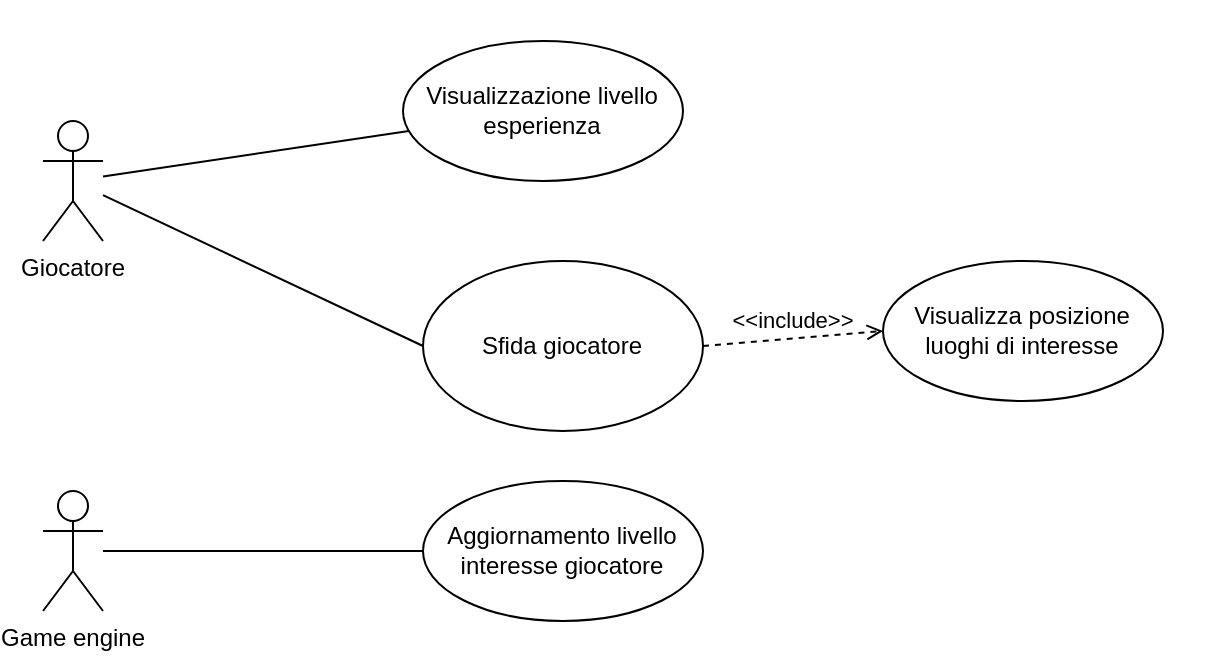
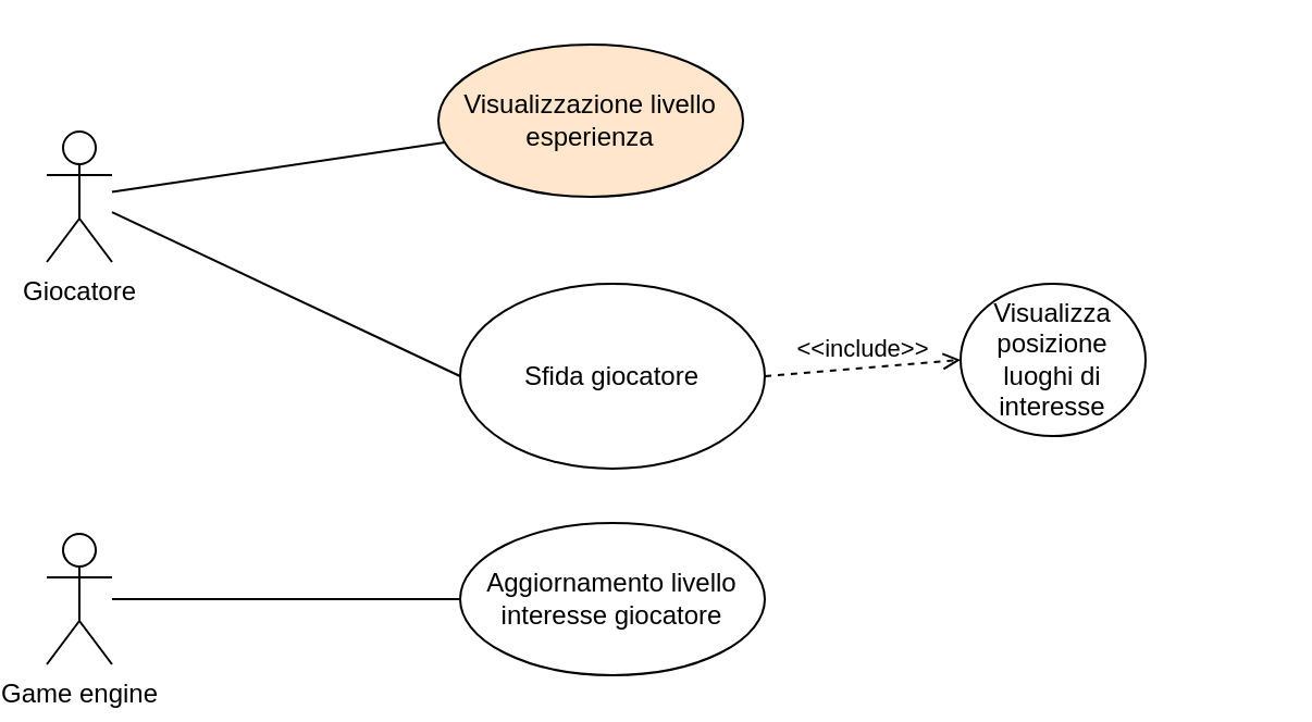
  <mxCell id="0" />
  <mxCell id="1" parent="0" />
  <mxCell id="2" style="rounded=0;orthogonalLoop=1;jettySize=auto;html=1;endArrow=none;endFill=0;" edge="1" parent="1" source="4" target="7"><mxGeometry relative="1" as="geometry" /></mxCell>
  <mxCell id="3" style="rounded=0;orthogonalLoop=1;jettySize=auto;html=1;entryX=0;entryY=0.5;entryDx=0;entryDy=0;endArrow=none;endFill=0;" edge="1" parent="1" source="4" target="8"><mxGeometry relative="1" as="geometry" /></mxCell>
  <mxCell id="4" value="Giocatore" style="shape=umlActor;verticalLabelPosition=bottom;verticalAlign=top;html=1;outlineConnect=0;" vertex="1" parent="1"><mxGeometry x="20" y="60" width="30" height="60" as="geometry" /></mxCell>
  <mxCell id="5" style="rounded=0;orthogonalLoop=1;jettySize=auto;html=1;entryX=0;entryY=0.5;entryDx=0;entryDy=0;endArrow=none;endFill=0;" edge="1" parent="1" source="6" target="10"><mxGeometry relative="1" as="geometry" /></mxCell>
  <mxCell id="6" value="Game engine" style="shape=umlActor;verticalLabelPosition=bottom;verticalAlign=top;html=1;outlineConnect=0;" vertex="1" parent="1"><mxGeometry x="20" y="245" width="30" height="60" as="geometry" /></mxCell>
- <mxCell id="7" value="Visualizzazione livello esperienza" style="ellipse;whiteSpace=wrap;html=1;" vertex="1" parent="1"><mxGeometry x="200" y="20" width="140" height="70" as="geometry" /></mxCell>
+ <mxCell id="7" value="Visualizzazione livello esperienza" style="ellipse;whiteSpace=wrap;html=1;fillColor=#ffe6cc;" vertex="1" parent="1"><mxGeometry x="200" y="20" width="140" height="70" as="geometry" /></mxCell>
  <mxCell id="8" value="Sfida giocatore" style="ellipse;whiteSpace=wrap;html=1;" vertex="1" parent="1"><mxGeometry x="210" y="130" width="140" height="85" as="geometry" /></mxCell>
- <mxCell id="9" value="Visualizza posizione luoghi di interesse" style="ellipse;whiteSpace=wrap;html=1;" vertex="1" parent="1"><mxGeometry x="440" y="130" width="140" height="70" as="geometry" /></mxCell>
+ <mxCell id="9" value="Visualizza posizione luoghi di interesse" style="ellipse;whiteSpace=wrap;html=1;" vertex="1" parent="1"><mxGeometry x="440" y="130" width="85" height="70" as="geometry" /></mxCell>
  <mxCell id="10" value="Aggiornamento livello interesse giocatore" style="ellipse;whiteSpace=wrap;html=1;" vertex="1" parent="1"><mxGeometry x="210" y="240" width="140" height="70" as="geometry" /></mxCell>
  <mxCell id="11" value="&amp;lt;&amp;lt;include&amp;gt;&amp;gt;" style="html=1;verticalAlign=bottom;labelBackgroundColor=none;endArrow=open;endFill=0;dashed=1;rounded=0;exitX=1;exitY=0.5;exitDx=0;exitDy=0;entryX=0;entryY=0.5;entryDx=0;entryDy=0;" edge="1" parent="1" source="8" target="9"><mxGeometry width="160" relative="1" as="geometry"><mxPoint x="330" y="250" as="sourcePoint" /><mxPoint x="490" y="250" as="targetPoint" /></mxGeometry></mxCell>
